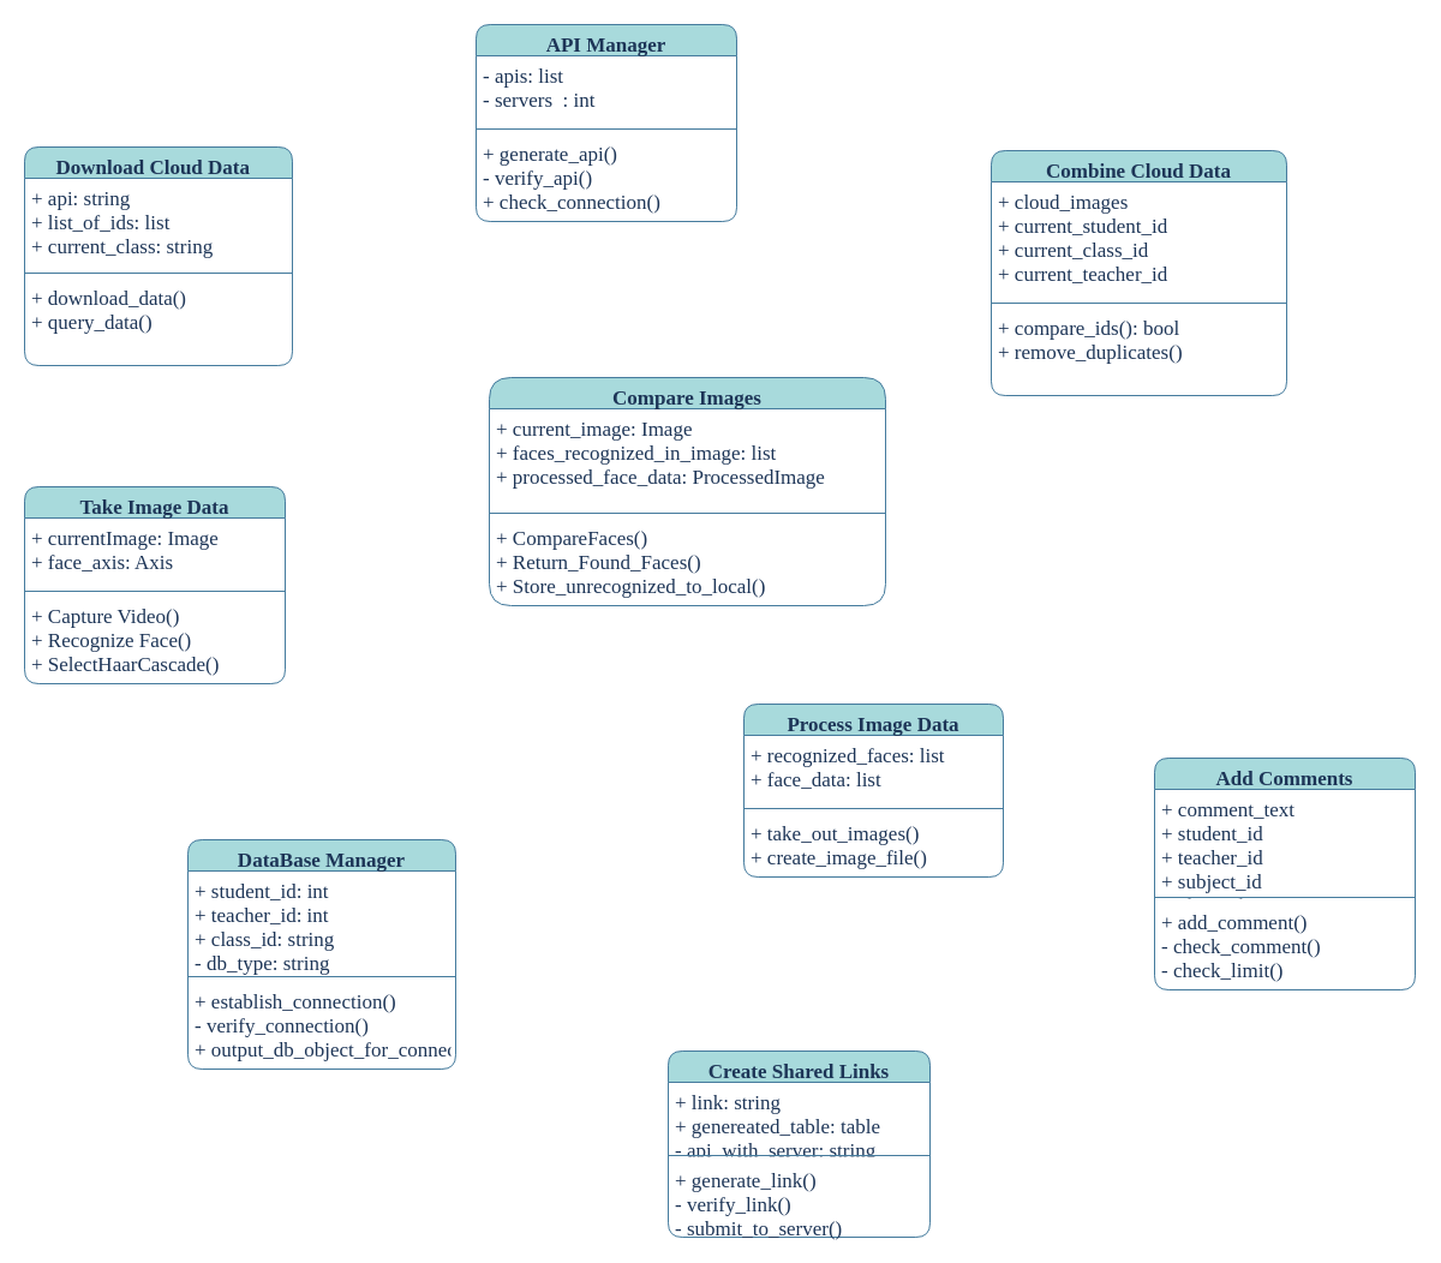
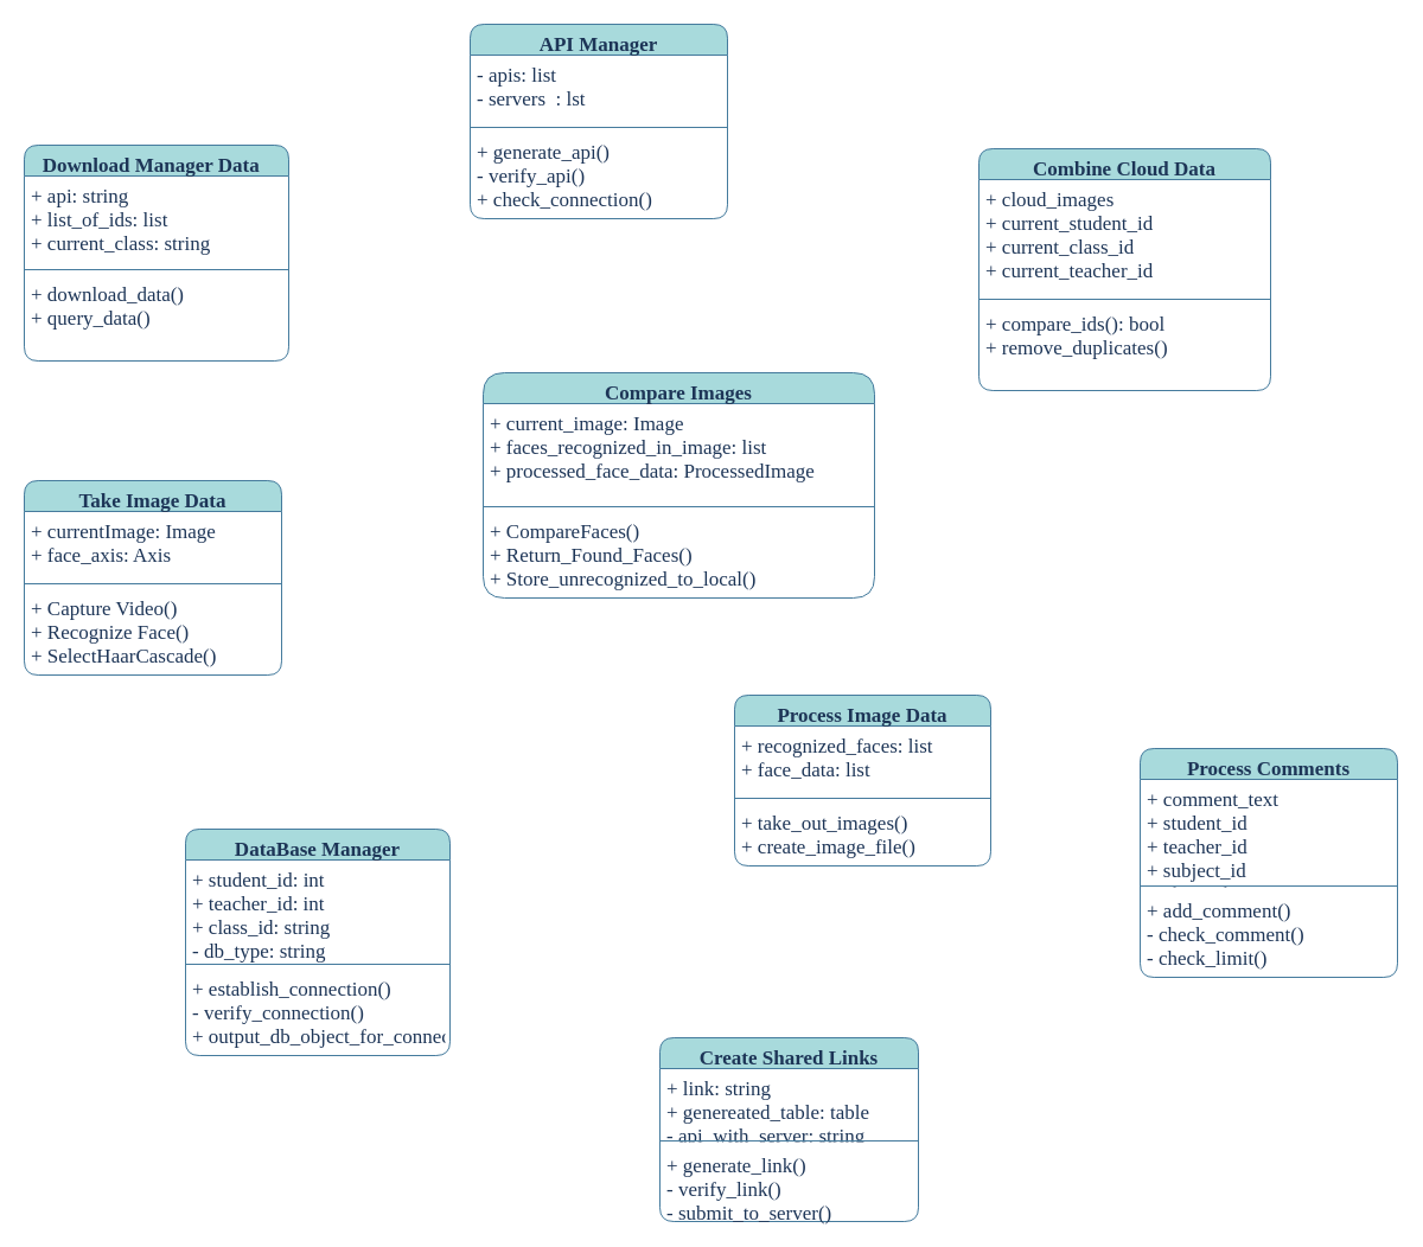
  <mxCell id="0" />
  <mxCell id="1" parent="0" />
  <mxCell id="2" value="Take Image Data" style="swimlane;fontStyle=1;align=center;verticalAlign=top;childLayout=stackLayout;horizontal=1;startSize=26;horizontalStack=0;resizeParent=1;resizeParentMax=0;resizeLast=0;collapsible=1;marginBottom=0;rounded=1;labelBackgroundColor=none;fillColor=#A8DADC;strokeColor=#457B9D;fontColor=#1D3557;swimlaneFillColor=none;fontFamily=Product Sans;fontSource=https%3A%2F%2Ffonts.googleapis.com%2Fcss%3Ffamily%3DProduct%2BSans;fontSize=17;" parent="1" vertex="1"><mxGeometry x="20" y="405" width="217" height="164" as="geometry" /></mxCell>
  <mxCell id="3" value="+ currentImage: Image&#10;+ face_axis: Axis&#10;" style="text;strokeColor=none;fillColor=none;align=left;verticalAlign=top;spacingLeft=4;spacingRight=4;overflow=hidden;rotatable=0;points=[[0,0.5],[1,0.5]];portConstraint=eastwest;rounded=1;labelBackgroundColor=none;fontColor=#1D3557;swimlaneFillColor=none;fontFamily=Product Sans;fontSource=https%3A%2F%2Ffonts.googleapis.com%2Fcss%3Ffamily%3DProduct%2BSans;fontSize=17;" parent="2" vertex="1"><mxGeometry y="26" width="217" height="57" as="geometry" /></mxCell>
  <mxCell id="4" value="" style="line;strokeWidth=1;fillColor=none;align=left;verticalAlign=middle;spacingTop=-1;spacingLeft=3;spacingRight=3;rotatable=0;labelPosition=right;points=[];portConstraint=eastwest;strokeColor=#457B9D;rounded=1;labelBackgroundColor=none;fontColor=#1D3557;swimlaneFillColor=none;fontFamily=Product Sans;fontSource=https%3A%2F%2Ffonts.googleapis.com%2Fcss%3Ffamily%3DProduct%2BSans;fontSize=17;" parent="2" vertex="1"><mxGeometry y="83" width="217" height="8" as="geometry" /></mxCell>
  <mxCell id="5" value="+ Capture Video()&#10;+ Recognize Face()&#10;+ SelectHaarCascade()" style="text;strokeColor=none;fillColor=none;align=left;verticalAlign=top;spacingLeft=4;spacingRight=4;overflow=hidden;rotatable=0;points=[[0,0.5],[1,0.5]];portConstraint=eastwest;rounded=1;labelBackgroundColor=none;fontColor=#1D3557;swimlaneFillColor=none;fontFamily=Product Sans;fontSource=https%3A%2F%2Ffonts.googleapis.com%2Fcss%3Ffamily%3DProduct%2BSans;fontSize=17;" parent="2" vertex="1"><mxGeometry y="91" width="217" height="73" as="geometry" /></mxCell>
  <mxCell id="6" value="Process Image Data" style="swimlane;fontStyle=1;align=center;verticalAlign=top;childLayout=stackLayout;horizontal=1;startSize=26;horizontalStack=0;resizeParent=1;resizeParentMax=0;resizeLast=0;collapsible=1;marginBottom=0;rounded=1;labelBackgroundColor=none;fillColor=#A8DADC;strokeColor=#457B9D;fontColor=#1D3557;swimlaneFillColor=none;fontFamily=Product Sans;fontSource=https%3A%2F%2Ffonts.googleapis.com%2Fcss%3Ffamily%3DProduct%2BSans;fontSize=17;" parent="1" vertex="1"><mxGeometry x="619" y="586" width="216" height="144" as="geometry" /></mxCell>
  <mxCell id="7" value="+ recognized_faces: list&#10;+ face_data: list" style="text;strokeColor=none;fillColor=none;align=left;verticalAlign=top;spacingLeft=4;spacingRight=4;overflow=hidden;rotatable=0;points=[[0,0.5],[1,0.5]];portConstraint=eastwest;rounded=1;labelBackgroundColor=none;fontColor=#1D3557;swimlaneFillColor=none;fontFamily=Product Sans;fontSource=https%3A%2F%2Ffonts.googleapis.com%2Fcss%3Ffamily%3DProduct%2BSans;fontSize=17;" parent="6" vertex="1"><mxGeometry y="26" width="216" height="57" as="geometry" /></mxCell>
  <mxCell id="8" value="" style="line;strokeWidth=1;fillColor=none;align=left;verticalAlign=middle;spacingTop=-1;spacingLeft=3;spacingRight=3;rotatable=0;labelPosition=right;points=[];portConstraint=eastwest;strokeColor=#457B9D;rounded=1;labelBackgroundColor=none;fontColor=#1D3557;swimlaneFillColor=none;fontFamily=Product Sans;fontSource=https%3A%2F%2Ffonts.googleapis.com%2Fcss%3Ffamily%3DProduct%2BSans;fontSize=17;" parent="6" vertex="1"><mxGeometry y="83" width="216" height="8" as="geometry" /></mxCell>
  <mxCell id="9" value="+ take_out_images()&#10;+ create_image_file()" style="text;strokeColor=none;fillColor=none;align=left;verticalAlign=top;spacingLeft=4;spacingRight=4;overflow=hidden;rotatable=0;points=[[0,0.5],[1,0.5]];portConstraint=eastwest;rounded=1;labelBackgroundColor=none;fontColor=#1D3557;swimlaneFillColor=none;fontFamily=Product Sans;fontSource=https%3A%2F%2Ffonts.googleapis.com%2Fcss%3Ffamily%3DProduct%2BSans;fontSize=17;" parent="6" vertex="1"><mxGeometry y="91" width="216" height="53" as="geometry" /></mxCell>
  <mxCell id="10" value="Combine Cloud Data" style="swimlane;fontStyle=1;align=center;verticalAlign=top;childLayout=stackLayout;horizontal=1;startSize=26;horizontalStack=0;resizeParent=1;resizeParentMax=0;resizeLast=0;collapsible=1;marginBottom=0;rounded=1;labelBackgroundColor=none;fillColor=#A8DADC;strokeColor=#457B9D;fontColor=#1D3557;swimlaneFillColor=none;fontFamily=Product Sans;fontSource=https%3A%2F%2Ffonts.googleapis.com%2Fcss%3Ffamily%3DProduct%2BSans;fontSize=17;" parent="1" vertex="1"><mxGeometry x="825" y="125" width="246" height="204" as="geometry" /></mxCell>
  <mxCell id="11" value="+ cloud_images&#10;+ current_student_id&#10;+ current_class_id&#10;+ current_teacher_id" style="text;strokeColor=none;fillColor=none;align=left;verticalAlign=top;spacingLeft=4;spacingRight=4;overflow=hidden;rotatable=0;points=[[0,0.5],[1,0.5]];portConstraint=eastwest;rounded=1;labelBackgroundColor=none;fontColor=#1D3557;swimlaneFillColor=none;fontFamily=Product Sans;fontSource=https%3A%2F%2Ffonts.googleapis.com%2Fcss%3Ffamily%3DProduct%2BSans;fontSize=17;" parent="10" vertex="1"><mxGeometry y="26" width="246" height="97" as="geometry" /></mxCell>
  <mxCell id="12" value="" style="line;strokeWidth=1;fillColor=none;align=left;verticalAlign=middle;spacingTop=-1;spacingLeft=3;spacingRight=3;rotatable=0;labelPosition=right;points=[];portConstraint=eastwest;strokeColor=#457B9D;rounded=1;labelBackgroundColor=none;fontColor=#1D3557;swimlaneFillColor=none;fontFamily=Product Sans;fontSource=https%3A%2F%2Ffonts.googleapis.com%2Fcss%3Ffamily%3DProduct%2BSans;fontSize=17;" parent="10" vertex="1"><mxGeometry y="123" width="246" height="8" as="geometry" /></mxCell>
  <mxCell id="13" value="+ compare_ids(): bool&#10;+ remove_duplicates()" style="text;strokeColor=none;fillColor=none;align=left;verticalAlign=top;spacingLeft=4;spacingRight=4;overflow=hidden;rotatable=0;points=[[0,0.5],[1,0.5]];portConstraint=eastwest;rounded=1;labelBackgroundColor=none;fontColor=#1D3557;swimlaneFillColor=none;fontFamily=Product Sans;fontSource=https%3A%2F%2Ffonts.googleapis.com%2Fcss%3Ffamily%3DProduct%2BSans;fontSize=17;" parent="10" vertex="1"><mxGeometry y="131" width="246" height="73" as="geometry" /></mxCell>
- <mxCell id="14" value="Download Cloud Data  " style="swimlane;fontStyle=1;align=center;verticalAlign=top;childLayout=stackLayout;horizontal=1;startSize=26;horizontalStack=0;resizeParent=1;resizeParentMax=0;resizeLast=0;collapsible=1;marginBottom=0;rounded=1;labelBackgroundColor=none;fillColor=#A8DADC;strokeColor=#457B9D;fontColor=#1D3557;swimlaneFillColor=none;fontFamily=Product Sans;fontSource=https%3A%2F%2Ffonts.googleapis.com%2Fcss%3Ffamily%3DProduct%2BSans;fontSize=17;" parent="1" vertex="1"><mxGeometry x="20" y="122" width="223" height="182" as="geometry"><mxRectangle x="-159" y="-463" width="166" height="26" as="alternateBounds" /></mxGeometry></mxCell>
+ <mxCell id="14" value="Download Manager Data  " style="swimlane;fontStyle=1;align=center;verticalAlign=top;childLayout=stackLayout;horizontal=1;startSize=26;horizontalStack=0;resizeParent=1;resizeParentMax=0;resizeLast=0;collapsible=1;marginBottom=0;rounded=1;labelBackgroundColor=none;fillColor=#A8DADC;strokeColor=#457B9D;fontColor=#1D3557;swimlaneFillColor=none;fontFamily=Product Sans;fontSource=https%3A%2F%2Ffonts.googleapis.com%2Fcss%3Ffamily%3DProduct%2BSans;fontSize=17;" parent="1" vertex="1"><mxGeometry x="20" y="122" width="223" height="182" as="geometry"><mxRectangle x="-159" y="-463" width="166" height="26" as="alternateBounds" /></mxGeometry></mxCell>
  <mxCell id="15" value="+ api: string&#10;+ list_of_ids: list&#10;+ current_class: string" style="text;strokeColor=none;fillColor=none;align=left;verticalAlign=top;spacingLeft=4;spacingRight=4;overflow=hidden;rotatable=0;points=[[0,0.5],[1,0.5]];portConstraint=eastwest;rounded=1;labelBackgroundColor=none;fontColor=#1D3557;swimlaneFillColor=none;fontFamily=Product Sans;fontSource=https%3A%2F%2Ffonts.googleapis.com%2Fcss%3Ffamily%3DProduct%2BSans;fontSize=17;" parent="14" vertex="1"><mxGeometry y="26" width="223" height="75" as="geometry" /></mxCell>
  <mxCell id="16" value="" style="line;strokeWidth=1;fillColor=none;align=left;verticalAlign=middle;spacingTop=-1;spacingLeft=3;spacingRight=3;rotatable=0;labelPosition=right;points=[];portConstraint=eastwest;strokeColor=#457B9D;rounded=1;labelBackgroundColor=none;fontColor=#1D3557;swimlaneFillColor=none;fontFamily=Product Sans;fontSource=https%3A%2F%2Ffonts.googleapis.com%2Fcss%3Ffamily%3DProduct%2BSans;fontSize=17;" parent="14" vertex="1"><mxGeometry y="101" width="223" height="8" as="geometry" /></mxCell>
  <mxCell id="17" value="+ download_data()&#10;+ query_data()" style="text;strokeColor=none;fillColor=none;align=left;verticalAlign=top;spacingLeft=4;spacingRight=4;overflow=hidden;rotatable=0;points=[[0,0.5],[1,0.5]];portConstraint=eastwest;rounded=1;labelBackgroundColor=none;fontColor=#1D3557;swimlaneFillColor=none;fontFamily=Product Sans;fontSource=https%3A%2F%2Ffonts.googleapis.com%2Fcss%3Ffamily%3DProduct%2BSans;fontSize=17;" parent="14" vertex="1"><mxGeometry y="109" width="223" height="73" as="geometry" /></mxCell>
  <mxCell id="18" value="Compare Images" style="swimlane;fontStyle=1;align=center;verticalAlign=top;childLayout=stackLayout;horizontal=1;startSize=26;horizontalStack=0;resizeParent=1;resizeParentMax=0;resizeLast=0;collapsible=1;marginBottom=0;rounded=1;labelBackgroundColor=none;fillColor=#A8DADC;strokeColor=#457B9D;fontColor=#1D3557;swimlaneFillColor=none;fontFamily=Product Sans;fontSource=https%3A%2F%2Ffonts.googleapis.com%2Fcss%3Ffamily%3DProduct%2BSans;fontSize=17;arcSize=23;" parent="1" vertex="1"><mxGeometry x="407" y="314" width="330" height="190" as="geometry" /></mxCell>
  <mxCell id="19" value="+ current_image: Image&#10;+ faces_recognized_in_image: list&#10;+ processed_face_data: ProcessedImage" style="text;strokeColor=none;fillColor=none;align=left;verticalAlign=top;spacingLeft=4;spacingRight=4;overflow=hidden;rotatable=0;points=[[0,0.5],[1,0.5]];portConstraint=eastwest;rounded=1;labelBackgroundColor=none;fontColor=#1D3557;swimlaneFillColor=none;fontFamily=Product Sans;fontSource=https%3A%2F%2Ffonts.googleapis.com%2Fcss%3Ffamily%3DProduct%2BSans;fontSize=17;" parent="18" vertex="1"><mxGeometry y="26" width="330" height="83" as="geometry" /></mxCell>
  <mxCell id="20" value="" style="line;strokeWidth=1;fillColor=none;align=left;verticalAlign=middle;spacingTop=-1;spacingLeft=3;spacingRight=3;rotatable=0;labelPosition=right;points=[];portConstraint=eastwest;strokeColor=#457B9D;rounded=1;labelBackgroundColor=none;fontColor=#1D3557;swimlaneFillColor=none;fontFamily=Product Sans;fontSource=https%3A%2F%2Ffonts.googleapis.com%2Fcss%3Ffamily%3DProduct%2BSans;fontSize=17;" parent="18" vertex="1"><mxGeometry y="109" width="330" height="8" as="geometry" /></mxCell>
  <mxCell id="21" value="+ CompareFaces()&#10;+ Return_Found_Faces()&#10;+ Store_unrecognized_to_local()" style="text;strokeColor=none;fillColor=none;align=left;verticalAlign=top;spacingLeft=4;spacingRight=4;overflow=hidden;rotatable=0;points=[[0,0.5],[1,0.5]];portConstraint=eastwest;rounded=1;labelBackgroundColor=none;fontColor=#1D3557;swimlaneFillColor=none;fontFamily=Product Sans;fontSource=https%3A%2F%2Ffonts.googleapis.com%2Fcss%3Ffamily%3DProduct%2BSans;fontSize=17;" parent="18" vertex="1"><mxGeometry y="117" width="330" height="73" as="geometry" /></mxCell>
- <mxCell id="22" value="Add Comments" style="swimlane;fontStyle=1;align=center;verticalAlign=top;childLayout=stackLayout;horizontal=1;startSize=26;horizontalStack=0;resizeParent=1;resizeParentMax=0;resizeLast=0;collapsible=1;marginBottom=0;rounded=1;labelBackgroundColor=none;fillColor=#A8DADC;strokeColor=#457B9D;fontColor=#1D3557;swimlaneFillColor=none;fontFamily=Product Sans;fontSource=https%3A%2F%2Ffonts.googleapis.com%2Fcss%3Ffamily%3DProduct%2BSans;fontSize=17;" parent="1" vertex="1"><mxGeometry x="961" y="631" width="217" height="193" as="geometry" /></mxCell>
+ <mxCell id="22" value="Process Comments" style="swimlane;fontStyle=1;align=center;verticalAlign=top;childLayout=stackLayout;horizontal=1;startSize=26;horizontalStack=0;resizeParent=1;resizeParentMax=0;resizeLast=0;collapsible=1;marginBottom=0;rounded=1;labelBackgroundColor=none;fillColor=#A8DADC;strokeColor=#457B9D;fontColor=#1D3557;swimlaneFillColor=none;fontFamily=Product Sans;fontSource=https%3A%2F%2Ffonts.googleapis.com%2Fcss%3Ffamily%3DProduct%2BSans;fontSize=17;" parent="1" vertex="1"><mxGeometry x="961" y="631" width="217" height="193" as="geometry" /></mxCell>
  <mxCell id="23" value="+ comment_text&#10;+ student_id&#10;+ teacher_id&#10;+ subject_id&#10;+ class_id" style="text;strokeColor=none;fillColor=none;align=left;verticalAlign=top;spacingLeft=4;spacingRight=4;overflow=hidden;rotatable=0;points=[[0,0.5],[1,0.5]];portConstraint=eastwest;rounded=1;labelBackgroundColor=none;fontColor=#1D3557;swimlaneFillColor=none;fontFamily=Product Sans;fontSource=https%3A%2F%2Ffonts.googleapis.com%2Fcss%3Ffamily%3DProduct%2BSans;fontSize=17;" parent="22" vertex="1"><mxGeometry y="26" width="217" height="86" as="geometry" /></mxCell>
  <mxCell id="24" value="" style="line;strokeWidth=1;fillColor=none;align=left;verticalAlign=middle;spacingTop=-1;spacingLeft=3;spacingRight=3;rotatable=0;labelPosition=right;points=[];portConstraint=eastwest;strokeColor=#457B9D;rounded=1;labelBackgroundColor=none;fontColor=#1D3557;swimlaneFillColor=none;fontFamily=Product Sans;fontSource=https%3A%2F%2Ffonts.googleapis.com%2Fcss%3Ffamily%3DProduct%2BSans;fontSize=17;" parent="22" vertex="1"><mxGeometry y="112" width="217" height="8" as="geometry" /></mxCell>
  <mxCell id="25" value="+ add_comment()&#10;- check_comment()&#10;- check_limit()" style="text;strokeColor=none;fillColor=none;align=left;verticalAlign=top;spacingLeft=4;spacingRight=4;overflow=hidden;rotatable=0;points=[[0,0.5],[1,0.5]];portConstraint=eastwest;rounded=1;labelBackgroundColor=none;fontColor=#1D3557;swimlaneFillColor=none;fontFamily=Product Sans;fontSource=https%3A%2F%2Ffonts.googleapis.com%2Fcss%3Ffamily%3DProduct%2BSans;fontSize=17;" parent="22" vertex="1"><mxGeometry y="120" width="217" height="73" as="geometry" /></mxCell>
  <mxCell id="26" value="Create Shared Links" style="swimlane;fontStyle=1;align=center;verticalAlign=top;childLayout=stackLayout;horizontal=1;startSize=26;horizontalStack=0;resizeParent=1;resizeParentMax=0;resizeLast=0;collapsible=1;marginBottom=0;rounded=1;labelBackgroundColor=none;fillColor=#A8DADC;strokeColor=#457B9D;fontColor=#1D3557;swimlaneFillColor=none;fontFamily=Product Sans;fontSource=https%3A%2F%2Ffonts.googleapis.com%2Fcss%3Ffamily%3DProduct%2BSans;fontSize=17;" parent="1" vertex="1"><mxGeometry x="556" y="875" width="218" height="155" as="geometry" /></mxCell>
  <mxCell id="27" value="+ link: string&#10;+ genereated_table: table&#10;- api_with_server: string" style="text;strokeColor=none;fillColor=none;align=left;verticalAlign=top;spacingLeft=4;spacingRight=4;overflow=hidden;rotatable=0;points=[[0,0.5],[1,0.5]];portConstraint=eastwest;rounded=1;labelBackgroundColor=none;fontColor=#1D3557;swimlaneFillColor=none;fontFamily=Product Sans;fontSource=https%3A%2F%2Ffonts.googleapis.com%2Fcss%3Ffamily%3DProduct%2BSans;fontSize=17;" parent="26" vertex="1"><mxGeometry y="26" width="218" height="57" as="geometry" /></mxCell>
  <mxCell id="28" value="" style="line;strokeWidth=1;fillColor=none;align=left;verticalAlign=middle;spacingTop=-1;spacingLeft=3;spacingRight=3;rotatable=0;labelPosition=right;points=[];portConstraint=eastwest;strokeColor=#457B9D;rounded=1;labelBackgroundColor=none;fontColor=#1D3557;swimlaneFillColor=none;fontFamily=Product Sans;fontSource=https%3A%2F%2Ffonts.googleapis.com%2Fcss%3Ffamily%3DProduct%2BSans;fontSize=17;" parent="26" vertex="1"><mxGeometry y="83" width="218" height="8" as="geometry" /></mxCell>
  <mxCell id="29" value="+ generate_link()&#10;- verify_link()&#10;- submit_to_server()" style="text;strokeColor=none;fillColor=none;align=left;verticalAlign=top;spacingLeft=4;spacingRight=4;overflow=hidden;rotatable=0;points=[[0,0.5],[1,0.5]];portConstraint=eastwest;rounded=1;labelBackgroundColor=none;fontColor=#1D3557;swimlaneFillColor=none;fontFamily=Product Sans;fontSource=https%3A%2F%2Ffonts.googleapis.com%2Fcss%3Ffamily%3DProduct%2BSans;fontSize=17;" parent="26" vertex="1"><mxGeometry y="91" width="218" height="64" as="geometry" /></mxCell>
  <mxCell id="30" value="DataBase Manager" style="swimlane;fontStyle=1;align=center;verticalAlign=top;childLayout=stackLayout;horizontal=1;startSize=26;horizontalStack=0;resizeParent=1;resizeParentMax=0;resizeLast=0;collapsible=1;marginBottom=0;rounded=1;labelBackgroundColor=none;fillColor=#A8DADC;strokeColor=#457B9D;fontColor=#1D3557;swimlaneFillColor=none;fontFamily=Product Sans;fontSource=https%3A%2F%2Ffonts.googleapis.com%2Fcss%3Ffamily%3DProduct%2BSans;fontSize=17;" parent="1" vertex="1"><mxGeometry x="156" y="699" width="223" height="191" as="geometry" /></mxCell>
  <mxCell id="31" value="+ student_id: int&#10;+ teacher_id: int&#10;+ class_id: string&#10;- db_type: string" style="text;strokeColor=none;fillColor=none;align=left;verticalAlign=top;spacingLeft=4;spacingRight=4;overflow=hidden;rotatable=0;points=[[0,0.5],[1,0.5]];portConstraint=eastwest;rounded=1;labelBackgroundColor=none;fontColor=#1D3557;swimlaneFillColor=none;fontFamily=Product Sans;fontSource=https%3A%2F%2Ffonts.googleapis.com%2Fcss%3Ffamily%3DProduct%2BSans;fontSize=17;" parent="30" vertex="1"><mxGeometry y="26" width="223" height="84" as="geometry" /></mxCell>
  <mxCell id="32" value="" style="line;strokeWidth=1;fillColor=none;align=left;verticalAlign=middle;spacingTop=-1;spacingLeft=3;spacingRight=3;rotatable=0;labelPosition=right;points=[];portConstraint=eastwest;strokeColor=#457B9D;rounded=1;labelBackgroundColor=none;fontColor=#1D3557;swimlaneFillColor=none;fontFamily=Product Sans;fontSource=https%3A%2F%2Ffonts.googleapis.com%2Fcss%3Ffamily%3DProduct%2BSans;fontSize=17;" parent="30" vertex="1"><mxGeometry y="110" width="223" height="8" as="geometry" /></mxCell>
  <mxCell id="33" value="+ establish_connection()&#10;- verify_connection()&#10;+ output_db_object_for_connection()" style="text;strokeColor=none;fillColor=none;align=left;verticalAlign=top;spacingLeft=4;spacingRight=4;overflow=hidden;rotatable=0;points=[[0,0.5],[1,0.5]];portConstraint=eastwest;rounded=1;labelBackgroundColor=none;fontColor=#1D3557;swimlaneFillColor=none;fontFamily=Product Sans;fontSource=https%3A%2F%2Ffonts.googleapis.com%2Fcss%3Ffamily%3DProduct%2BSans;fontSize=17;" parent="30" vertex="1"><mxGeometry y="118" width="223" height="73" as="geometry" /></mxCell>
  <mxCell id="34" value="API Manager" style="swimlane;fontStyle=1;align=center;verticalAlign=top;childLayout=stackLayout;horizontal=1;startSize=26;horizontalStack=0;resizeParent=1;resizeParentMax=0;resizeLast=0;collapsible=1;marginBottom=0;rounded=1;labelBackgroundColor=none;fillColor=#A8DADC;strokeColor=#457B9D;fontColor=#1D3557;swimlaneFillColor=none;fontFamily=Product Sans;fontSource=https%3A%2F%2Ffonts.googleapis.com%2Fcss%3Ffamily%3DProduct%2BSans;fontSize=17;" parent="1" vertex="1"><mxGeometry x="396" y="20" width="217" height="164" as="geometry" /></mxCell>
- <mxCell id="35" value="- apis: list&#10;- servers  : int" style="text;strokeColor=none;fillColor=none;align=left;verticalAlign=top;spacingLeft=4;spacingRight=4;overflow=hidden;rotatable=0;points=[[0,0.5],[1,0.5]];portConstraint=eastwest;rounded=1;labelBackgroundColor=none;fontColor=#1D3557;swimlaneFillColor=none;fontFamily=Product Sans;fontSource=https%3A%2F%2Ffonts.googleapis.com%2Fcss%3Ffamily%3DProduct%2BSans;fontSize=17;" parent="34" vertex="1"><mxGeometry y="26" width="217" height="57" as="geometry" /></mxCell>
+ <mxCell id="35" value="- apis: list&#10;- servers  : lst" style="text;strokeColor=none;fillColor=none;align=left;verticalAlign=top;spacingLeft=4;spacingRight=4;overflow=hidden;rotatable=0;points=[[0,0.5],[1,0.5]];portConstraint=eastwest;rounded=1;labelBackgroundColor=none;fontColor=#1D3557;swimlaneFillColor=none;fontFamily=Product Sans;fontSource=https%3A%2F%2Ffonts.googleapis.com%2Fcss%3Ffamily%3DProduct%2BSans;fontSize=17;" parent="34" vertex="1"><mxGeometry y="26" width="217" height="57" as="geometry" /></mxCell>
  <mxCell id="36" value="" style="line;strokeWidth=1;fillColor=none;align=left;verticalAlign=middle;spacingTop=-1;spacingLeft=3;spacingRight=3;rotatable=0;labelPosition=right;points=[];portConstraint=eastwest;strokeColor=#457B9D;rounded=1;labelBackgroundColor=none;fontColor=#1D3557;swimlaneFillColor=none;fontFamily=Product Sans;fontSource=https%3A%2F%2Ffonts.googleapis.com%2Fcss%3Ffamily%3DProduct%2BSans;fontSize=17;" parent="34" vertex="1"><mxGeometry y="83" width="217" height="8" as="geometry" /></mxCell>
  <mxCell id="37" value="+ generate_api()&#10;- verify_api()&#10;+ check_connection()" style="text;strokeColor=none;fillColor=none;align=left;verticalAlign=top;spacingLeft=4;spacingRight=4;overflow=hidden;rotatable=0;points=[[0,0.5],[1,0.5]];portConstraint=eastwest;rounded=1;labelBackgroundColor=none;fontColor=#1D3557;swimlaneFillColor=none;fontFamily=Product Sans;fontSource=https%3A%2F%2Ffonts.googleapis.com%2Fcss%3Ffamily%3DProduct%2BSans;fontSize=17;" parent="34" vertex="1"><mxGeometry y="91" width="217" height="73" as="geometry" /></mxCell>
